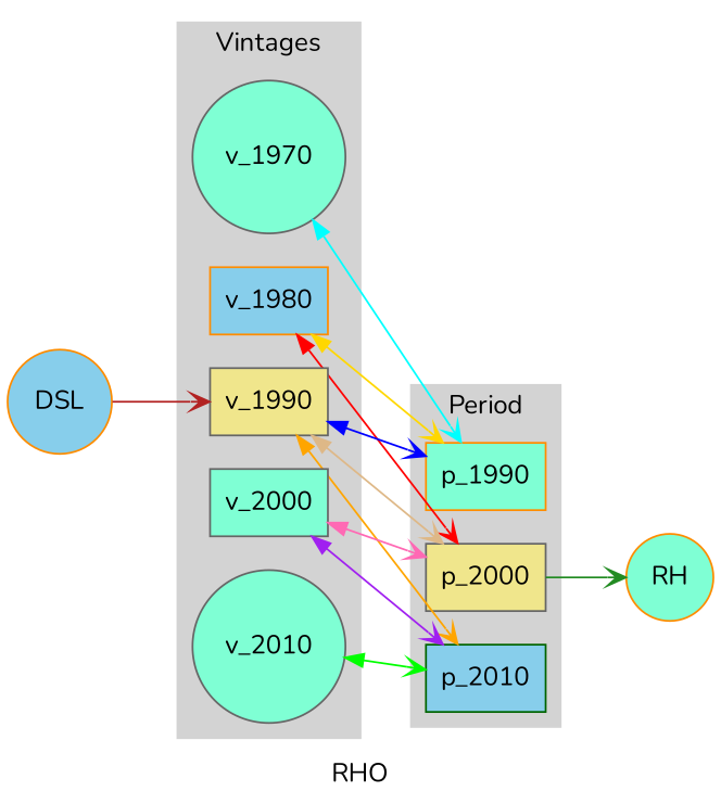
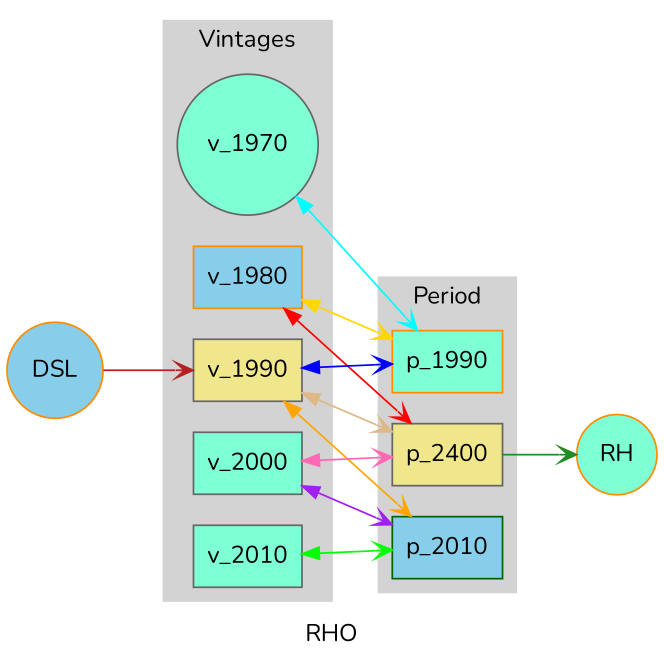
  strict digraph {
    color=black
    compound=True
    concentrate=True
    fontname=Nunito
    label=RHO
    rankdir=LR
    splines=False
    node [color=gray40 fillcolor=aquamarine fontname=Nunito shape=box style=filled]
    edge [arrowhead=vee decorate=True dir=both fontname=Nunito fontsize=8 labelfloat=false labelfontcolor=lightgreen weight=0.5]
    v_1970 [shape=circle]
    v_1980 [color=darkorange fillcolor=skyblue]
    v_1990 [fillcolor=khaki]
    v_2000
-   v_2010 [shape=circle]
+   v_2010
    p_1990 [color=darkorange]
-   p_2000 [fillcolor=khaki]
+   p_2000 [fillcolor=khaki label=p_2400]
    p_2010 [color=darkgreen fillcolor=skyblue]
    RH [color=darkorange shape=circle]
    DSL [color=darkorange fillcolor=skyblue shape=circle]
    subgraph cluster_1 {
      color=lightgrey
      label=Vintages
      style=filled
      v_1970
      v_1980
      v_1990
      v_2000
      v_2010
    }
    subgraph cluster_2 {
      color=lightgrey
      label=Period
      style=filled
      p_1990
      p_2000
      p_2010
    }
    subgraph sub_3 {
      RH
      DSL
    }
    subgraph sub_4 {
      v_1990
      p_2000
      RH
      DSL
    }
    subgraph sub_5 {
      v_1970
      v_1980
      v_1990
      v_2000
      v_2010
      p_1990
      p_2000
      p_2010
    }
    v_1970 -> p_1990 [color=cyan label="   "]
    v_1980 -> p_1990 [color=gold label="   "]
    v_1980 -> p_2000 [color=red label="   "]
    v_1990 -> p_1990 [color=blue label="   "]
    v_1990 -> p_2000 [color=burlywood label="   "]
    v_1990 -> p_2010 [color=orange label="   "]
    v_2000 -> p_2000 [color=hotpink label="   "]
    v_2000 -> p_2010 [color=purple label="   "]
    v_2010 -> p_2010 [color=green label="   "]
    p_2000 -> RH [color=forestgreen dir=forward label="   "]
    DSL -> v_1990 [color=firebrick dir=forward label="   "]
  }
